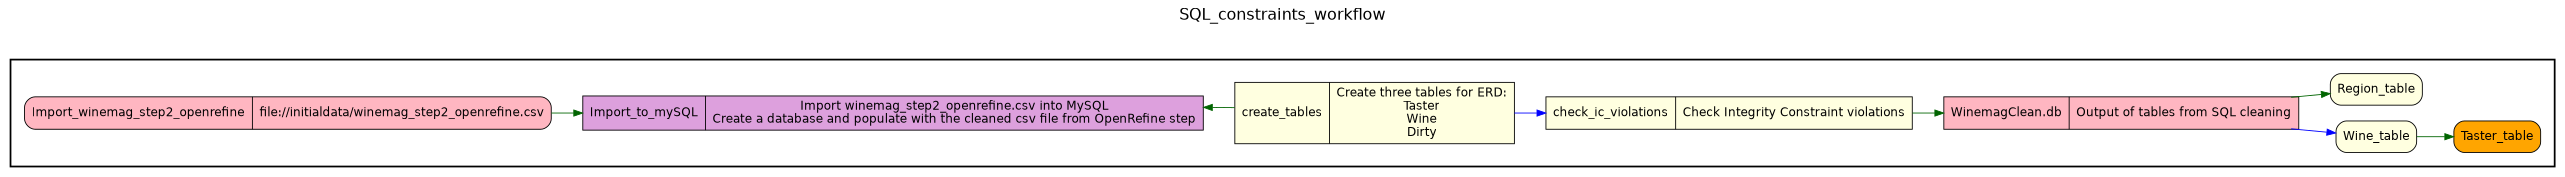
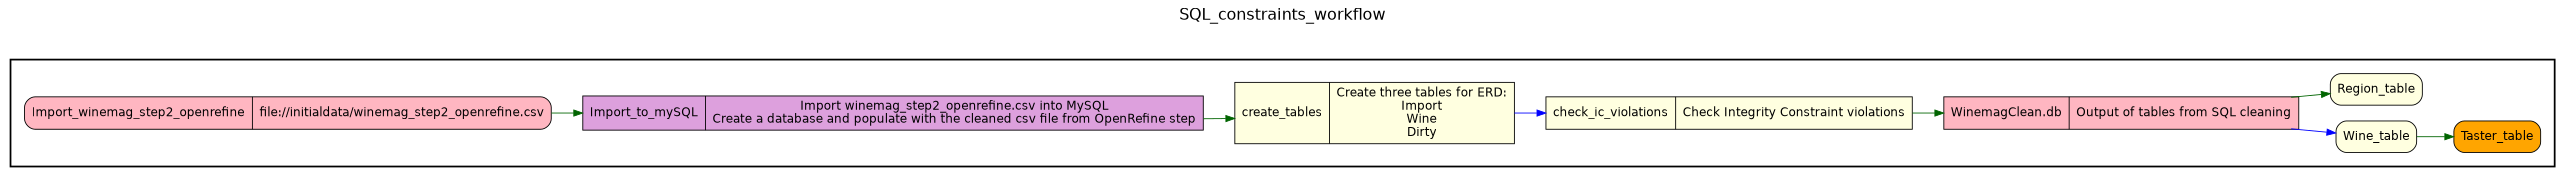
  digraph {
    fontname=Helvetica
    fontsize=18
    label=SQL_constraints_workflow
    labelloc=t
    rankdir=LR
    node [fillcolor=lightyellow fontname=Helvetica peripheries=1 rankdir=LR shape=record style=filled]
    edge [color=darkgreen]
    n1 [fillcolor=plum label="{<f0> Import_to_mySQL |<f1> Import winemag_step2_openrefine.csv into MySQL\nCreate a database and populate with the cleaned csv file from OpenRefine step}"]
-   n2 [label="{<f0> create_tables |<f1> Create three tables for ERD\:\nTaster\nWine\nDirty}"]
+   n2 [label="{<f0> create_tables |<f1> Create three tables for ERD\:\nImport\nWine\nDirty}"]
    n3 [label="{<f0> check_ic_violations |<f1> Check Integrity Constraint violations}"]
    n4 [fillcolor=lightpink label="{<f0> WinemagClean.db |<f1> Output of tables from SQL cleaning}"]
    Taster_table [fillcolor=orange shape=box style="rounded,filled" rankdir=""]
    Wine_table [shape=box style="rounded,filled" rankdir=""]
    Region_table [shape=box style="rounded,filled" rankdir=""]
    n8 [fillcolor=lightpink label="{<f0> Import_winemag_step2_openrefine |<f1> file\://initialdata/winemag_step2_openrefine.csv}" style="rounded,filled"]
    subgraph cluster_1 {
      color=black
      label=""
      penwidth=2
      subgraph cluster_2 {
        color=black
        label=""
        penwidth=0
        n1
        n2
        n3
        n4
        Taster_table
        Wine_table
        Region_table
        n8
      }
    }
-   n2 -> n1
+   n1 -> n2
    n2 -> n3 [color=blue]
    n3 -> n4
    n4 -> Wine_table [color=blue]
    n4 -> Region_table
    Wine_table -> Taster_table
    n8 -> n1
  }
